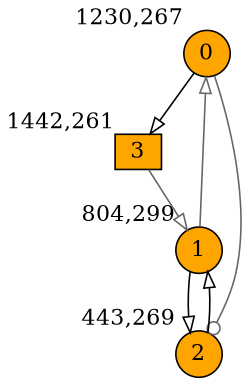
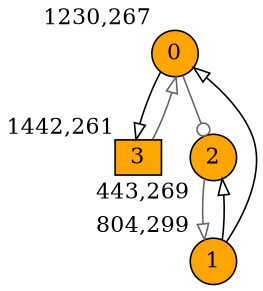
  digraph {
    bgcolor=white
    node [fillcolor=orange fixedsize=true shape=circle style=filled]
    edge [arrowhead=onormal color=black]
    0 [height=0.3 width=0.4 xlabel="1230,267"]
    3 [height=0.3 shape=box width=0.4 xlabel="1442,261"]
    2 [height=0.3 width=0.4 xlabel="443,269"]
    1 [height=0.3 width=0.4 xlabel="804,299"]
    0 -> 3
    0 -> 2 [arrowhead=odot color=gray40]
-   3 -> 1 [color=gray40]
-   2 -> 1
-   1 -> 0 [color=gray40]
+   3 -> 0 [color=gray40]
+   2 -> 1 [color=gray40]
+   1 -> 0
    1 -> 2
  }
